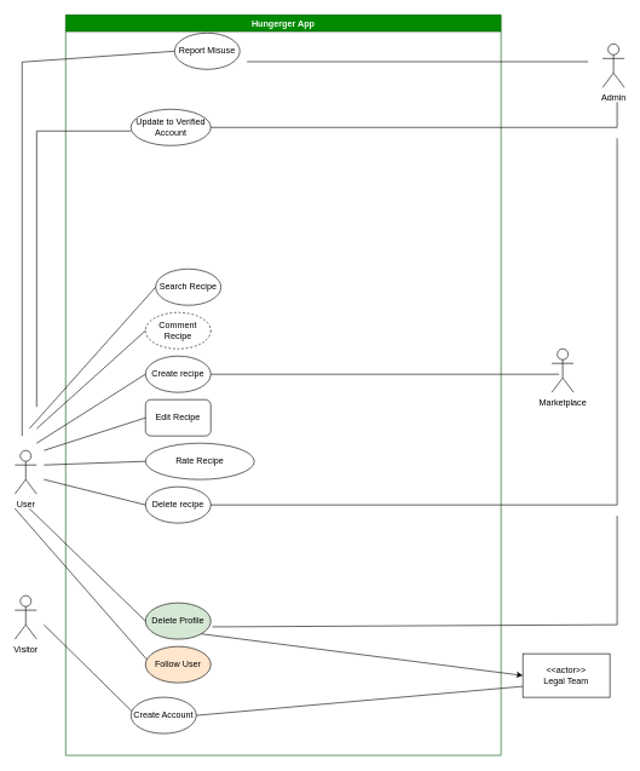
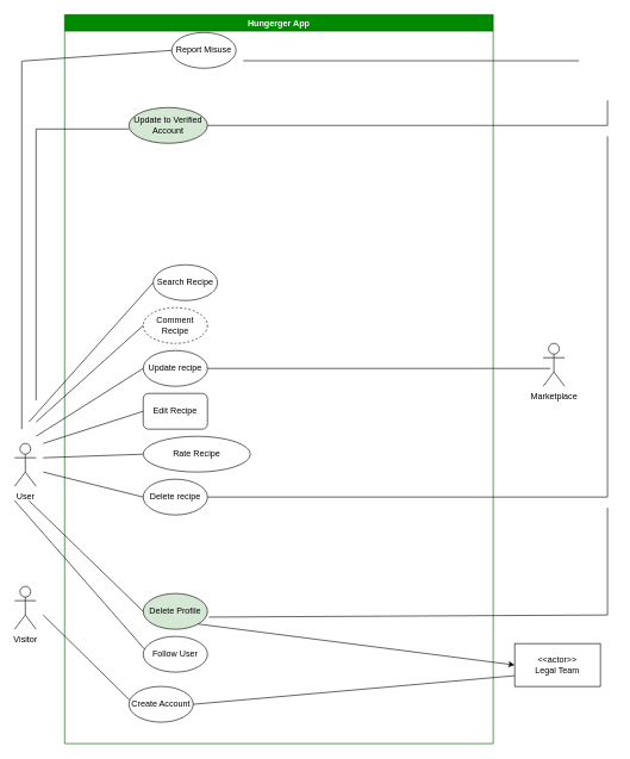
  <mxCell id="0" />
  <mxCell id="1" parent="0" />
  <mxCell id="2" value="User" style="shape=umlActor;verticalLabelPosition=bottom;verticalAlign=top;html=1;" vertex="1" parent="1"><mxGeometry x="20" y="620" width="30" height="60" as="geometry" /></mxCell>
  <mxCell id="3" value="Visitor" style="shape=umlActor;verticalLabelPosition=bottom;verticalAlign=top;html=1;" vertex="1" parent="1"><mxGeometry x="20" y="820" width="30" height="60" as="geometry" /></mxCell>
  <mxCell id="4" value="Hungerger App" style="swimlane;fillColor=#008a00;fontColor=#ffffff;strokeColor=#005700;" vertex="1" parent="1"><mxGeometry x="90" y="20" width="600" height="1020" as="geometry" /></mxCell>
  <mxCell id="5" value="Create Account" style="ellipse;whiteSpace=wrap;html=1;" vertex="1" parent="4"><mxGeometry x="90" y="940" width="90" height="50" as="geometry" /></mxCell>
- <mxCell id="6" value="Create recipe" style="ellipse;whiteSpace=wrap;html=1;" vertex="1" parent="4"><mxGeometry x="110" y="470" width="90" height="50" as="geometry" /></mxCell>
+ <mxCell id="6" value="Update recipe" style="ellipse;whiteSpace=wrap;html=1;" vertex="1" parent="4"><mxGeometry x="110" y="470" width="90" height="50" as="geometry" /></mxCell>
  <mxCell id="7" value="Delete recipe" style="ellipse;whiteSpace=wrap;html=1;" vertex="1" parent="4"><mxGeometry x="110" y="650" width="90" height="50" as="geometry" /></mxCell>
  <mxCell id="8" value="Edit Recipe" style="whiteSpace=wrap;html=1;rounded=1;" vertex="1" parent="4"><mxGeometry x="110" y="530" width="90" height="50" as="geometry" /></mxCell>
  <mxCell id="9" value="Comment Recipe" style="ellipse;whiteSpace=wrap;html=1;dashed=1;" vertex="1" parent="4"><mxGeometry x="110" y="410" width="90" height="50" as="geometry" /></mxCell>
  <mxCell id="10" value="Search Recipe" style="ellipse;whiteSpace=wrap;html=1;" vertex="1" parent="4"><mxGeometry x="124" y="350" width="90" height="50" as="geometry" /></mxCell>
  <mxCell id="11" value="Rate Recipe" style="ellipse;whiteSpace=wrap;html=1;" vertex="1" parent="4"><mxGeometry x="110" y="590" width="150" height="50" as="geometry" /></mxCell>
  <mxCell id="12" value="Report Misuse" style="ellipse;whiteSpace=wrap;html=1;" vertex="1" parent="4"><mxGeometry x="150" y="25" width="90" height="50" as="geometry" /></mxCell>
  <mxCell id="13" value="" style="endArrow=none;html=1;rounded=0;" edge="1" parent="4"><mxGeometry width="50" height="50" relative="1" as="geometry"><mxPoint x="250" y="64.5" as="sourcePoint" /><mxPoint x="720" y="64.5" as="targetPoint" /></mxGeometry></mxCell>
- <mxCell id="14" value="Update to Verified Account" style="ellipse;whiteSpace=wrap;html=1;" vertex="1" parent="4"><mxGeometry x="90" y="130" width="110" height="50" as="geometry" /></mxCell>
- <mxCell id="15" value="Follow User" style="ellipse;whiteSpace=wrap;html=1;fillColor=#ffe6cc;" vertex="1" parent="4"><mxGeometry x="110" y="870" width="90" height="50" as="geometry" /></mxCell>
+ <mxCell id="14" value="Update to Verified Account" style="ellipse;whiteSpace=wrap;html=1;fillColor=#d5e8d4;" vertex="1" parent="4"><mxGeometry x="90" y="130" width="110" height="50" as="geometry" /></mxCell>
+ <mxCell id="15" value="Follow User" style="ellipse;whiteSpace=wrap;html=1;" vertex="1" parent="4"><mxGeometry x="110" y="870" width="90" height="50" as="geometry" /></mxCell>
  <mxCell id="16" value="Delete Profile" style="ellipse;whiteSpace=wrap;html=1;fillColor=#d5e8d4;" vertex="1" parent="4"><mxGeometry x="110" y="810" width="90" height="50" as="geometry" /></mxCell>
  <mxCell id="17" value="" style="endArrow=none;html=1;rounded=0;entryX=0.011;entryY=0.38;entryDx=0;entryDy=0;entryPerimeter=0;" edge="1" parent="1" target="5"><mxGeometry width="50" height="50" relative="1" as="geometry"><mxPoint x="60" y="860" as="sourcePoint" /><mxPoint x="170" y="970" as="targetPoint" /></mxGeometry></mxCell>
  <mxCell id="18" value="Marketplace" style="shape=umlActor;verticalLabelPosition=bottom;verticalAlign=top;html=1;outlineConnect=0;" vertex="1" parent="1"><mxGeometry x="760" y="480" width="30" height="60" as="geometry" /></mxCell>
- <mxCell id="19" value="Admin" style="shape=umlActor;verticalLabelPosition=bottom;verticalAlign=top;html=1;" vertex="1" parent="1"><mxGeometry x="830" y="60" width="30" height="60" as="geometry" /></mxCell>
  <mxCell id="20" value="" style="endArrow=none;html=1;rounded=0;entryX=0;entryY=0.5;entryDx=0;entryDy=0;" edge="1" parent="1" target="12"><mxGeometry width="50" height="50" relative="1" as="geometry"><mxPoint x="30" y="600" as="sourcePoint" /><mxPoint x="780" y="370" as="targetPoint" /><Array as="points"><mxPoint x="30" y="85" /></Array></mxGeometry></mxCell>
  <mxCell id="21" value="" style="endArrow=none;html=1;rounded=0;exitX=1;exitY=0.5;exitDx=0;exitDy=0;" edge="1" parent="1" source="6"><mxGeometry width="50" height="50" relative="1" as="geometry"><mxPoint x="300" y="520" as="sourcePoint" /><mxPoint x="770" y="515" as="targetPoint" /></mxGeometry></mxCell>
  <mxCell id="22" value="" style="endArrow=none;html=1;rounded=0;exitX=1;exitY=0.5;exitDx=0;exitDy=0;" edge="1" parent="1" source="14"><mxGeometry width="50" height="50" relative="1" as="geometry"><mxPoint x="490" y="420" as="sourcePoint" /><mxPoint x="850" y="140" as="targetPoint" /><Array as="points"><mxPoint x="850" y="175" /></Array></mxGeometry></mxCell>
  <mxCell id="23" value="" style="endArrow=none;html=1;rounded=0;" edge="1" parent="1"><mxGeometry width="50" height="50" relative="1" as="geometry"><mxPoint x="50" y="560" as="sourcePoint" /><mxPoint x="180" y="180" as="targetPoint" /><Array as="points"><mxPoint x="50" y="180" /></Array></mxGeometry></mxCell>
  <mxCell id="24" value="" style="endArrow=none;html=1;rounded=0;entryX=0;entryY=0.5;entryDx=0;entryDy=0;" edge="1" parent="1" target="10"><mxGeometry width="50" height="50" relative="1" as="geometry"><mxPoint x="40" y="590" as="sourcePoint" /><mxPoint x="490" y="480" as="targetPoint" /><Array as="points" /></mxGeometry></mxCell>
  <mxCell id="25" value="" style="endArrow=none;html=1;rounded=0;entryX=0;entryY=0.5;entryDx=0;entryDy=0;" edge="1" parent="1" target="9"><mxGeometry width="50" height="50" relative="1" as="geometry"><mxPoint x="50" y="590" as="sourcePoint" /><mxPoint x="490" y="670" as="targetPoint" /></mxGeometry></mxCell>
  <mxCell id="26" value="" style="endArrow=none;html=1;rounded=0;entryX=0;entryY=0.5;entryDx=0;entryDy=0;" edge="1" parent="1" target="6"><mxGeometry width="50" height="50" relative="1" as="geometry"><mxPoint x="50" y="610" as="sourcePoint" /><mxPoint x="490" y="670" as="targetPoint" /></mxGeometry></mxCell>
  <mxCell id="27" value="" style="endArrow=none;html=1;rounded=0;entryX=0;entryY=0.5;entryDx=0;entryDy=0;" edge="1" parent="1" target="8"><mxGeometry width="50" height="50" relative="1" as="geometry"><mxPoint x="60" y="620" as="sourcePoint" /><mxPoint x="490" y="670" as="targetPoint" /></mxGeometry></mxCell>
  <mxCell id="28" value="" style="endArrow=none;html=1;rounded=0;entryX=0;entryY=0.5;entryDx=0;entryDy=0;" edge="1" parent="1" target="11"><mxGeometry width="50" height="50" relative="1" as="geometry"><mxPoint x="60" y="640" as="sourcePoint" /><mxPoint x="490" y="670" as="targetPoint" /></mxGeometry></mxCell>
  <mxCell id="29" value="" style="endArrow=none;html=1;rounded=0;exitX=0;exitY=0.5;exitDx=0;exitDy=0;" edge="1" parent="1" source="7"><mxGeometry width="50" height="50" relative="1" as="geometry"><mxPoint x="440" y="720" as="sourcePoint" /><mxPoint x="60" y="660" as="targetPoint" /></mxGeometry></mxCell>
  <mxCell id="30" value="" style="endArrow=none;html=1;rounded=0;exitX=1;exitY=0.5;exitDx=0;exitDy=0;" edge="1" parent="1" source="7"><mxGeometry width="50" height="50" relative="1" as="geometry"><mxPoint x="440" y="520" as="sourcePoint" /><mxPoint x="850" y="190" as="targetPoint" /><Array as="points"><mxPoint x="850" y="695" /></Array></mxGeometry></mxCell>
  <mxCell id="31" value="" style="endArrow=none;html=1;rounded=0;exitX=1.022;exitY=0.66;exitDx=0;exitDy=0;exitPerimeter=0;" edge="1" parent="1" source="16"><mxGeometry width="50" height="50" relative="1" as="geometry"><mxPoint x="440" y="820" as="sourcePoint" /><mxPoint x="850" y="710" as="targetPoint" /><Array as="points"><mxPoint x="850" y="860" /></Array></mxGeometry></mxCell>
  <mxCell id="32" value="" style="endArrow=none;html=1;rounded=0;entryX=0;entryY=0.5;entryDx=0;entryDy=0;" edge="1" parent="1" target="16"><mxGeometry width="50" height="50" relative="1" as="geometry"><mxPoint x="40" y="700" as="sourcePoint" /><mxPoint x="190" y="925" as="targetPoint" /></mxGeometry></mxCell>
  <mxCell id="33" value="" style="endArrow=none;html=1;rounded=0;entryX=0.022;entryY=0.36;entryDx=0;entryDy=0;entryPerimeter=0;" edge="1" parent="1" target="15"><mxGeometry width="50" height="50" relative="1" as="geometry"><mxPoint x="20" y="700" as="sourcePoint" /><mxPoint x="190" y="985" as="targetPoint" /></mxGeometry></mxCell>
  <mxCell id="34" value="&amp;lt;&amp;lt;actor&amp;gt;&amp;gt;&lt;br&gt;Legal Team" style="rounded=0;whiteSpace=wrap;html=1;" vertex="1" parent="1"><mxGeometry x="720" y="900" width="120" height="60" as="geometry" /></mxCell>
  <mxCell id="35" value="" style="endArrow=classic;html=1;rounded=0;exitX=1;exitY=1;exitDx=0;exitDy=0;entryX=0;entryY=0.5;entryDx=0;entryDy=0;" edge="1" parent="1" source="16" target="34"><mxGeometry width="50" height="50" relative="1" as="geometry"><mxPoint x="590" y="720" as="sourcePoint" /><mxPoint x="640" y="670" as="targetPoint" /></mxGeometry></mxCell>
  <mxCell id="36" value="" style="endArrow=none;html=1;rounded=0;exitX=1;exitY=0.5;exitDx=0;exitDy=0;entryX=0;entryY=0.75;entryDx=0;entryDy=0;" edge="1" parent="1" source="5" target="34"><mxGeometry width="50" height="50" relative="1" as="geometry"><mxPoint x="287" y="883" as="sourcePoint" /><mxPoint x="730" y="940" as="targetPoint" /></mxGeometry></mxCell>
